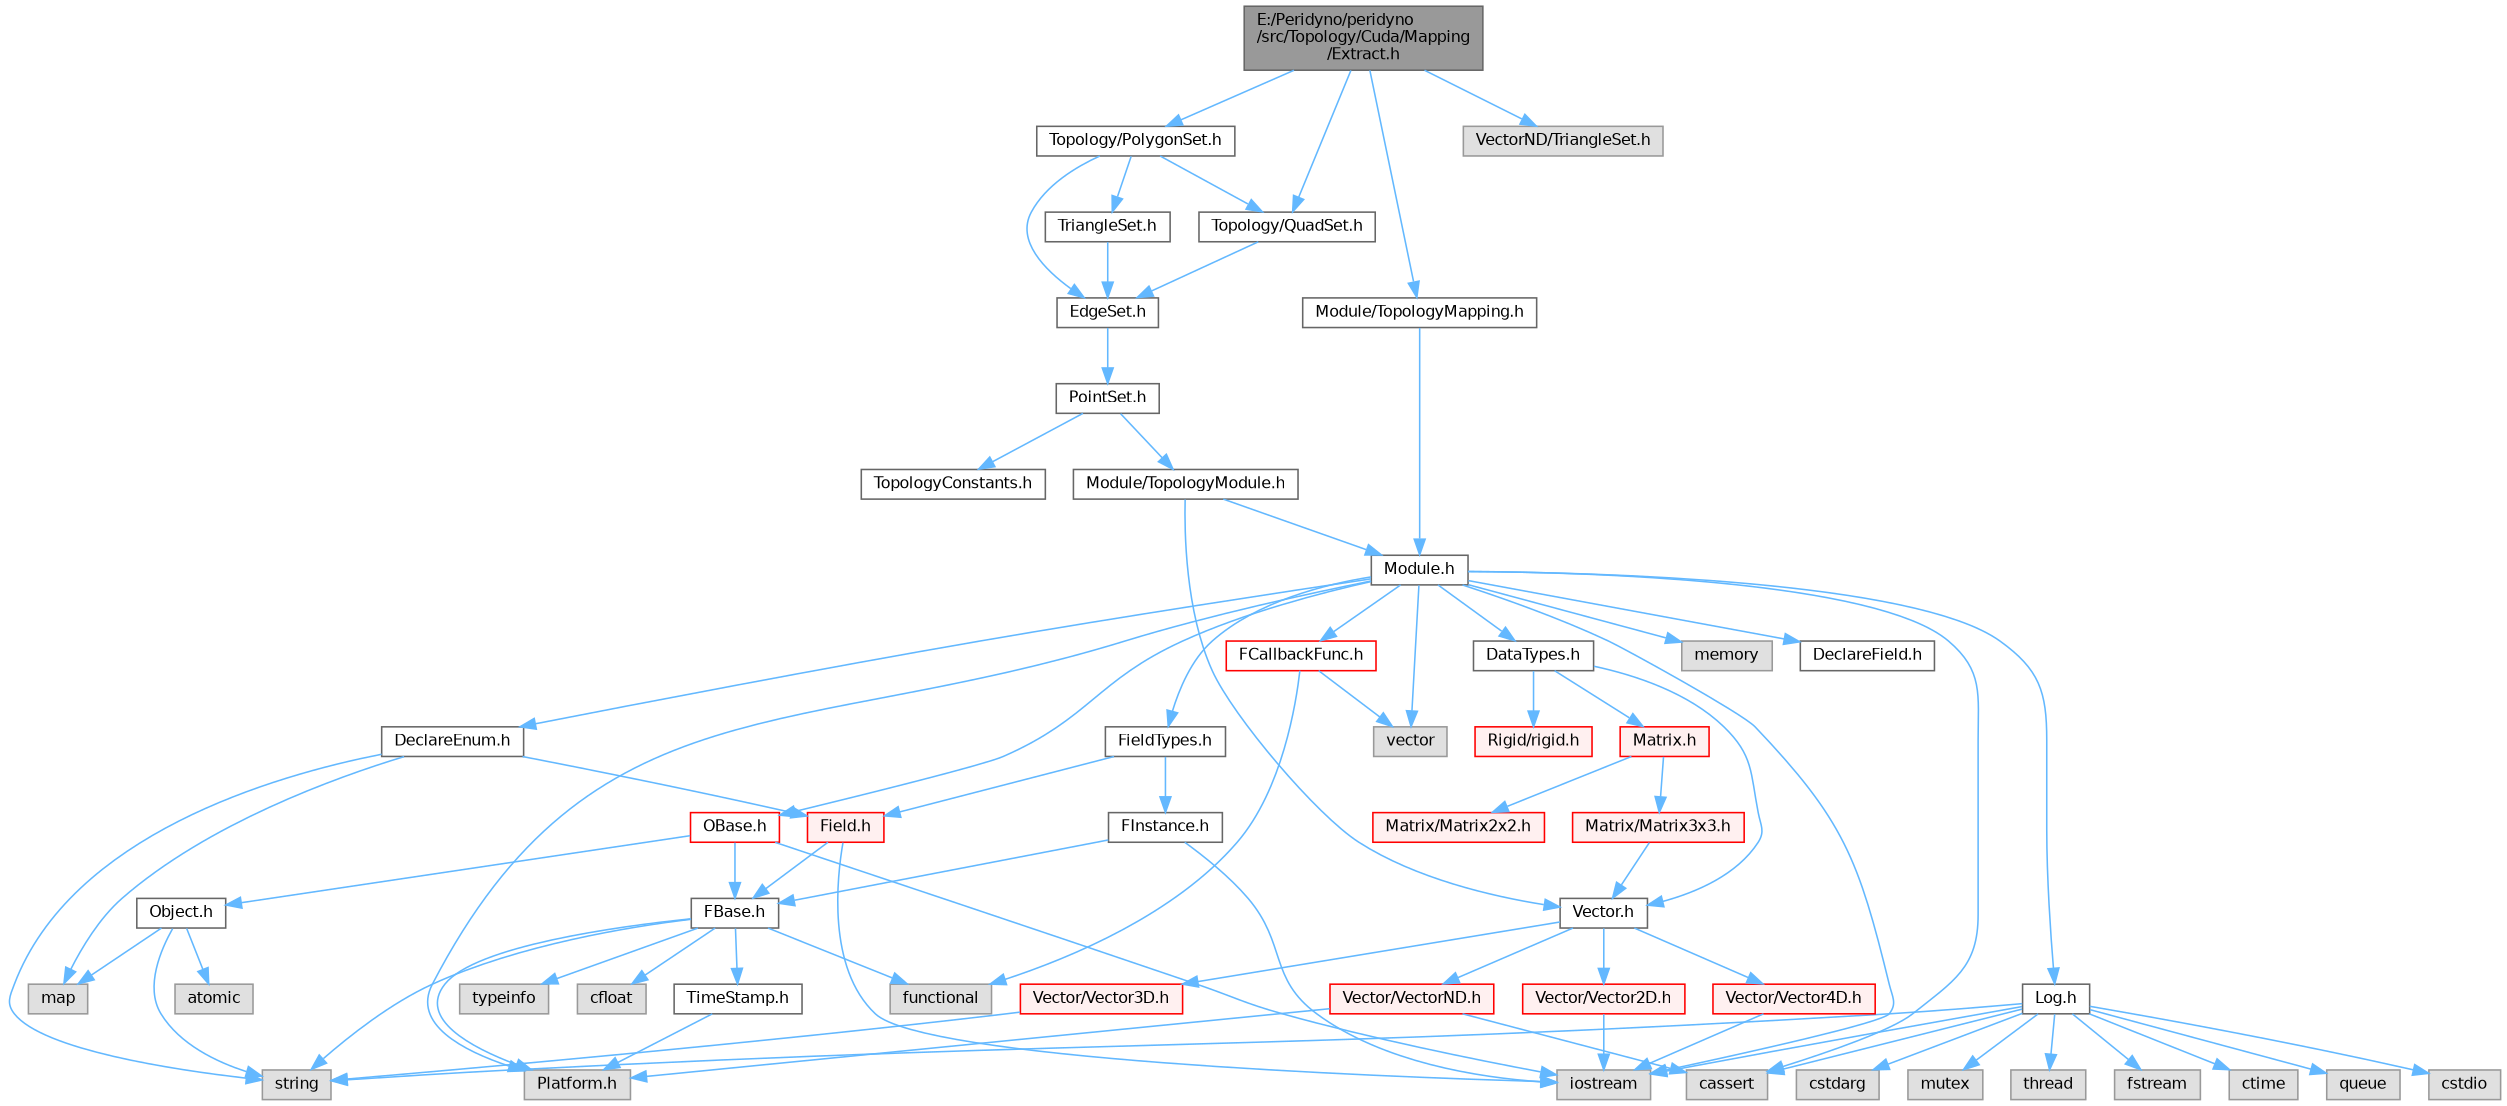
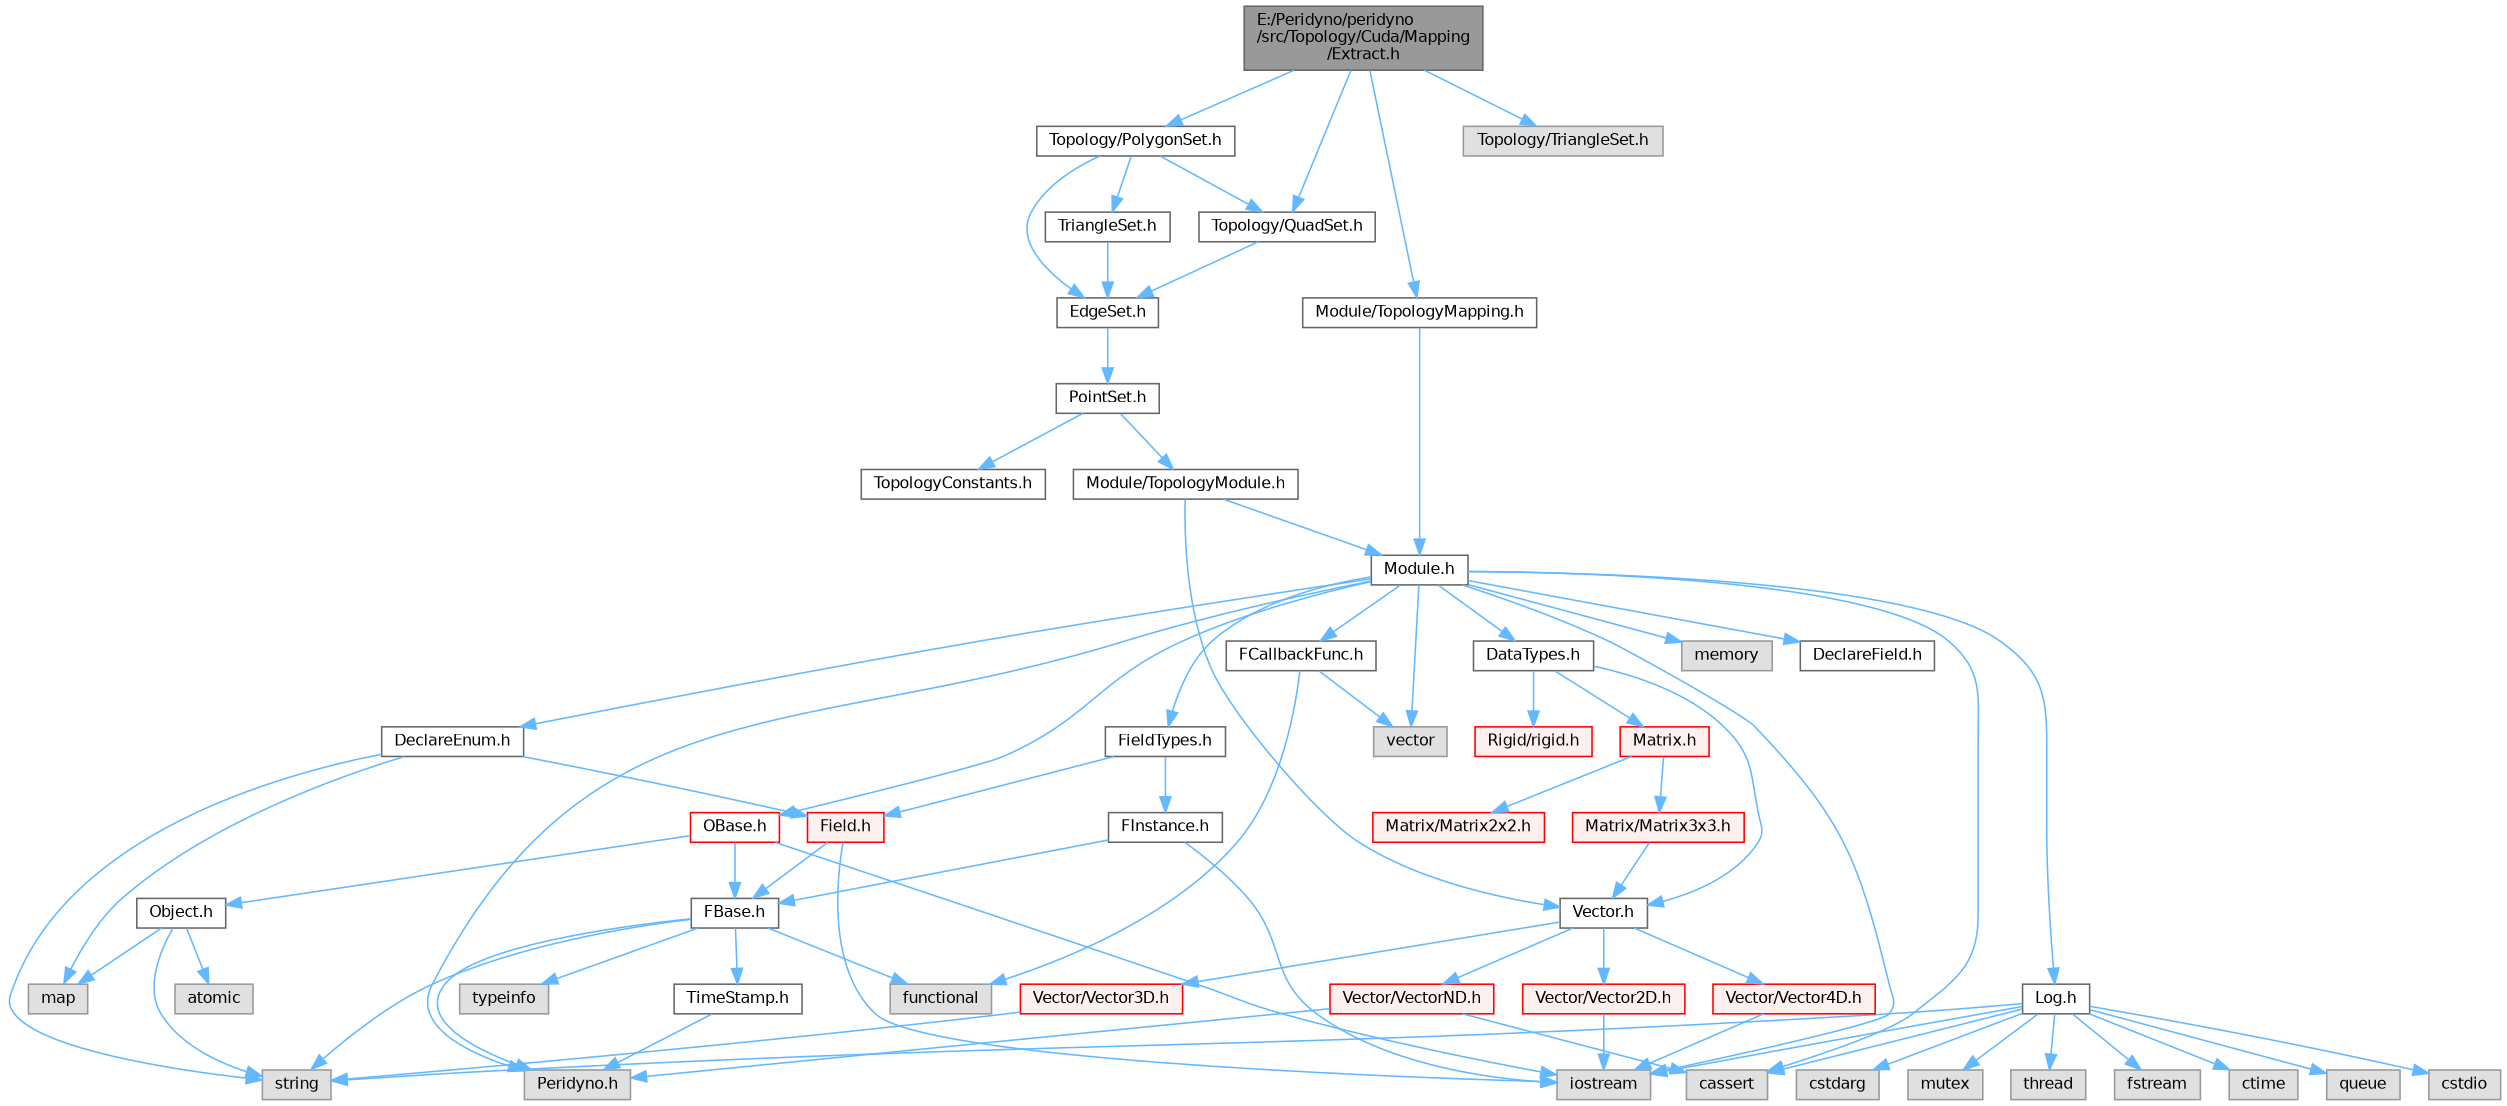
  digraph {
    node [color=grey40 fillcolor=white fontname=Helvetica fontsize=10 shape=box style=filled]
    edge [color=steelblue1 fontname=Helvetica fontsize=10 labelfontname=Helvetica labelfontsize=10 style=solid]
    n1 [color=gray40 fillcolor=grey60 fontcolor=black height=0.2 label="E:/Peridyno/peridyno\l/src/Topology/Cuda/Mapping\l/Extract.h" width=0.4]
    n2 [height=0.2 label="Module/TopologyMapping.h" width=0.4]
-   n3 [color=grey60 fillcolor="#E0E0E0" height=0.2 label="VectorND/TriangleSet.h" width=0.4]
+   n3 [color=grey60 fillcolor="#E0E0E0" height=0.2 label="Topology/TriangleSet.h" width=0.4]
    n4 [height=0.2 label="Topology/QuadSet.h" width=0.4]
    n5 [height=0.2 label="Topology/PolygonSet.h" width=0.4]
    n6 [height=0.2 label="Module.h" width=0.4]
    n7 [height=0.2 label="EdgeSet.h" width=0.4]
    n8 [height=0.2 label="TriangleSet.h" width=0.4]
-   n9 [color=grey60 fillcolor="#E0E0E0" height=0.2 label="Platform.h" width=0.4]
+   n9 [color=grey60 fillcolor="#E0E0E0" height=0.2 label="Peridyno.h" width=0.4]
    n10 [color=grey60 fillcolor="#E0E0E0" height=0.2 label=memory width=0.4]
    n11 [color=grey60 fillcolor="#E0E0E0" height=0.2 label=vector width=0.4]
    n12 [color=grey60 fillcolor="#E0E0E0" height=0.2 label=cassert width=0.4]
    n13 [color=grey60 fillcolor="#E0E0E0" height=0.2 label=iostream width=0.4]
    n14 [color=red height=0.2 label="OBase.h" width=0.4]
    n15 [height=0.2 label="Log.h" width=0.4]
    n16 [height=0.2 label="DataTypes.h" width=0.4]
    n17 [height=0.2 label="DeclareEnum.h" width=0.4]
    n18 [height=0.2 label="DeclareField.h" width=0.4]
-   n19 [color=red height=0.2 label="FCallbackFunc.h" width=0.4]
+   n19 [height=0.2 label="FCallbackFunc.h" width=0.4]
    n20 [height=0.2 label="FieldTypes.h" width=0.4]
    n21 [height=0.2 label="FBase.h" width=0.4]
    n22 [height=0.2 label="Object.h" width=0.4]
    n23 [color=grey60 fillcolor="#E0E0E0" height=0.2 label=string width=0.4]
    n24 [color=grey60 fillcolor="#E0E0E0" height=0.2 label=mutex width=0.4]
    n25 [color=grey60 fillcolor="#E0E0E0" height=0.2 label=thread width=0.4]
    n26 [color=grey60 fillcolor="#E0E0E0" height=0.2 label=fstream width=0.4]
    n27 [color=grey60 fillcolor="#E0E0E0" height=0.2 label=ctime width=0.4]
    n28 [color=grey60 fillcolor="#E0E0E0" height=0.2 label=queue width=0.4]
    n29 [color=grey60 fillcolor="#E0E0E0" height=0.2 label=cstdio width=0.4]
    n30 [color=grey60 fillcolor="#E0E0E0" height=0.2 label=cstdarg width=0.4]
    n31 [height=0.2 label="Vector.h" width=0.4]
    n32 [color=red fillcolor="#FFF0F0" height=0.2 label="Matrix.h" width=0.4]
    n33 [color=red fillcolor="#FFF0F0" height=0.2 label="Rigid/rigid.h" width=0.4]
    n34 [color=grey60 fillcolor="#E0E0E0" height=0.2 label=map width=0.4]
    n35 [color=red fillcolor="#FFF0F0" height=0.2 label="Field.h" width=0.4]
    n36 [color=grey60 fillcolor="#E0E0E0" height=0.2 label=functional width=0.4]
    n37 [height=0.2 label="FInstance.h" width=0.4]
    n38 [height=0.2 label="TimeStamp.h" width=0.4]
    n39 [color=grey60 fillcolor="#E0E0E0" height=0.2 label=typeinfo width=0.4]
-   n40 [color=grey60 fillcolor="#E0E0E0" height=0.2 label=cfloat width=0.4]
    n41 [color=grey60 fillcolor="#E0E0E0" height=0.2 label=atomic width=0.4]
    n42 [color=red fillcolor="#FFF0F0" height=0.2 label="Vector/Vector2D.h" width=0.4]
    n43 [color=red fillcolor="#FFF0F0" height=0.2 label="Vector/Vector3D.h" width=0.4]
    n44 [color=red fillcolor="#FFF0F0" height=0.2 label="Vector/Vector4D.h" width=0.4]
    n45 [color=red fillcolor="#FFF0F0" height=0.2 label="Vector/VectorND.h" width=0.4]
    n46 [color=red fillcolor="#FFF0F0" height=0.2 label="Matrix/Matrix2x2.h" width=0.4]
    n47 [color=red fillcolor="#FFF0F0" height=0.2 label="Matrix/Matrix3x3.h" width=0.4]
    n48 [height=0.2 label="PointSet.h" width=0.4]
    n49 [height=0.2 label="TopologyConstants.h" width=0.4]
    n50 [height=0.2 label="Module/TopologyModule.h" width=0.4]
    n1 -> n2
    n1 -> n3
    n1 -> n4
    n1 -> n5
    n2 -> n6
    n4 -> n7
    n5 -> n4
    n5 -> n7
    n5 -> n8
    n6 -> n9
    n6 -> n10
    n6 -> n11
    n6 -> n12
    n6 -> n13
    n6 -> n14
    n6 -> n15
    n6 -> n16
    n6 -> n17
    n6 -> n18
    n6 -> n19
    n6 -> n20
    n7 -> n48
    n8 -> n7
    n14 -> n13
    n14 -> n21
    n14 -> n22
    n15 -> n12
    n15 -> n13
    n15 -> n23
    n15 -> n24
    n15 -> n25
    n15 -> n26
    n15 -> n27
    n15 -> n28
    n15 -> n29
    n15 -> n30
    n16 -> n31
    n16 -> n32
    n16 -> n33
    n17 -> n23
    n17 -> n34
    n17 -> n35
    n19 -> n11
    n19 -> n36
    n20 -> n35
    n20 -> n37
    n21 -> n9
    n21 -> n23
    n21 -> n36
    n21 -> n38
    n21 -> n39
-   n21 -> n40
    n22 -> n23
    n22 -> n34
    n22 -> n41
    n31 -> n42
    n31 -> n43
    n31 -> n44
    n31 -> n45
    n32 -> n46
    n32 -> n47
    n35 -> n13
    n35 -> n21
    n37 -> n13
    n37 -> n21
    n38 -> n9
    n42 -> n13
    n43 -> n23
    n44 -> n13
    n45 -> n9
    n45 -> n12
    n47 -> n31
    n48 -> n49
    n48 -> n50
    n50 -> n6
    n50 -> n31
  }
